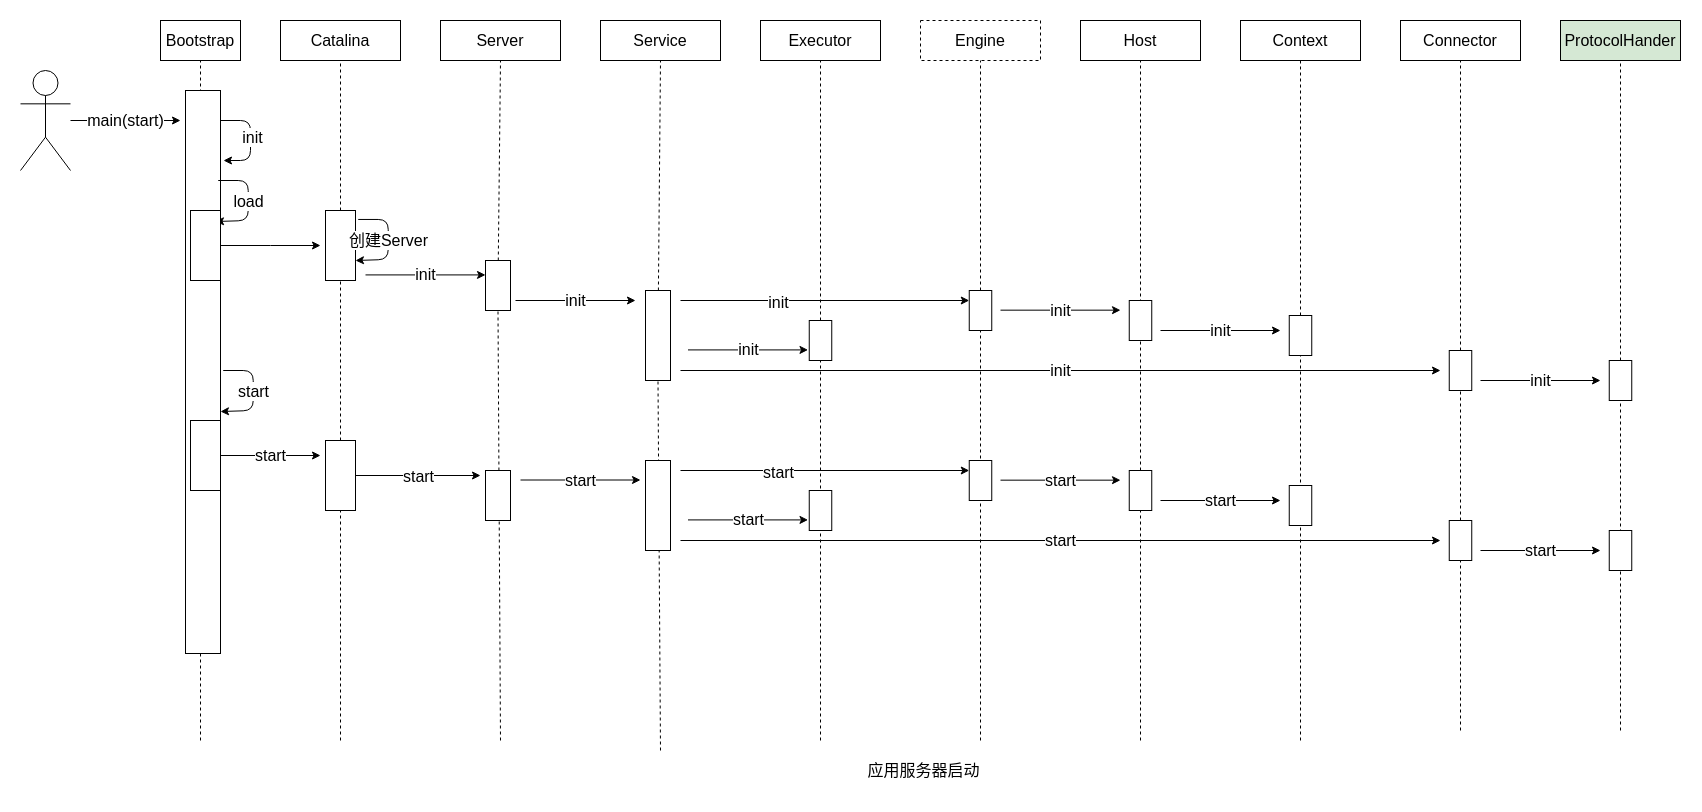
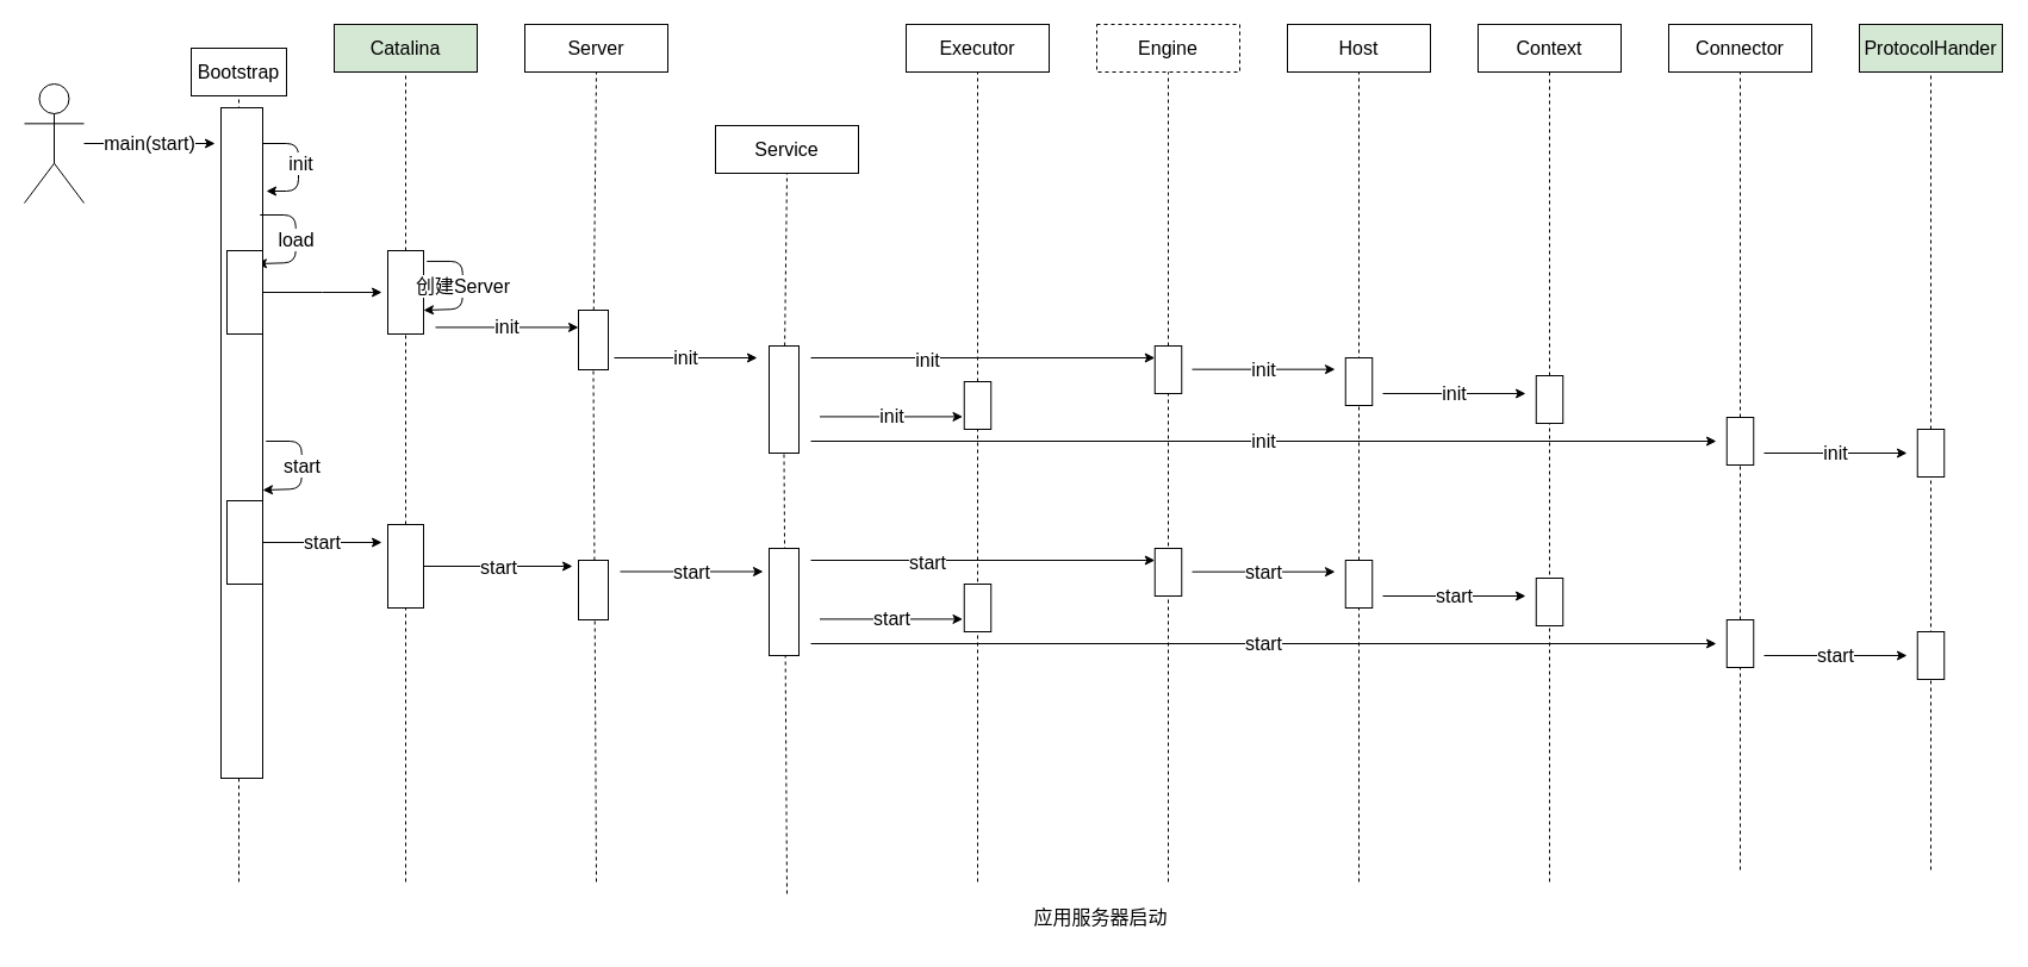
  <mxCell id="0" />
  <mxCell id="1" parent="0" />
  <mxCell id="2" value="main(start)" style="edgeStyle=orthogonalEdgeStyle;rounded=0;orthogonalLoop=1;jettySize=auto;html=1;fontSize=16;" edge="1" parent="1" source="3"><mxGeometry relative="1" as="geometry"><mxPoint x="180" y="120" as="targetPoint" /></mxGeometry></mxCell>
  <mxCell id="3" value="" style="shape=umlActor;verticalLabelPosition=bottom;verticalAlign=top;html=1;outlineConnect=0;" vertex="1" parent="1"><mxGeometry x="20" y="70" width="50" height="100" as="geometry" /></mxCell>
- <mxCell id="4" value="Bootstrap" style="rounded=0;whiteSpace=wrap;html=1;fontSize=16;" vertex="1" parent="1"><mxGeometry x="160" y="20" width="80" height="40" as="geometry" /></mxCell>
+ <mxCell id="4" value="Bootstrap" style="rounded=0;whiteSpace=wrap;html=1;fontSize=16;" vertex="1" parent="1"><mxGeometry x="160" y="40" width="80" height="40" as="geometry" /></mxCell>
  <mxCell id="5" value="" style="endArrow=none;dashed=1;html=1;fontSize=16;entryX=0.5;entryY=1;entryDx=0;entryDy=0;" edge="1" parent="1" target="4"><mxGeometry width="50" height="50" relative="1" as="geometry"><mxPoint x="200" y="740" as="sourcePoint" /><mxPoint x="200" y="70" as="targetPoint" /></mxGeometry></mxCell>
- <mxCell id="6" value="Catalina" style="rounded=0;whiteSpace=wrap;html=1;fontSize=16;" vertex="1" parent="1"><mxGeometry x="280" y="20" width="120" height="40" as="geometry" /></mxCell>
+ <mxCell id="6" value="Catalina" style="rounded=0;whiteSpace=wrap;html=1;fontSize=16;fillColor=#d5e8d4;" vertex="1" parent="1"><mxGeometry x="280" y="20" width="120" height="40" as="geometry" /></mxCell>
  <mxCell id="7" value="" style="endArrow=none;dashed=1;html=1;fontSize=16;entryX=0.5;entryY=1;entryDx=0;entryDy=0;" edge="1" parent="1" target="6" source="30"><mxGeometry width="50" height="50" relative="1" as="geometry"><mxPoint x="340" y="740" as="sourcePoint" /><mxPoint x="320" y="70" as="targetPoint" /></mxGeometry></mxCell>
  <mxCell id="8" value="Connector" style="rounded=0;whiteSpace=wrap;html=1;fontSize=16;" vertex="1" parent="1"><mxGeometry x="1400" y="20" width="120" height="40" as="geometry" /></mxCell>
  <mxCell id="9" value="" style="endArrow=none;dashed=1;html=1;fontSize=16;entryX=0.5;entryY=1;entryDx=0;entryDy=0;" edge="1" parent="1" target="8" source="51"><mxGeometry width="50" height="50" relative="1" as="geometry"><mxPoint x="1460" y="730" as="sourcePoint" /><mxPoint x="1480" y="70" as="targetPoint" /></mxGeometry></mxCell>
  <mxCell id="10" value="Server" style="rounded=0;whiteSpace=wrap;html=1;fontSize=16;" vertex="1" parent="1"><mxGeometry x="440" y="20" width="120" height="40" as="geometry" /></mxCell>
  <mxCell id="11" value="" style="endArrow=none;dashed=1;html=1;fontSize=16;entryX=0.5;entryY=1;entryDx=0;entryDy=0;" edge="1" parent="1" target="10" source="33"><mxGeometry width="50" height="50" relative="1" as="geometry"><mxPoint x="500" y="740" as="sourcePoint" /><mxPoint x="520" y="70" as="targetPoint" /></mxGeometry></mxCell>
- <mxCell id="12" value="Service" style="rounded=0;whiteSpace=wrap;html=1;fontSize=16;" vertex="1" parent="1"><mxGeometry x="600" y="20" width="120" height="40" as="geometry" /></mxCell>
+ <mxCell id="12" value="Service" style="rounded=0;whiteSpace=wrap;html=1;fontSize=16;" vertex="1" parent="1"><mxGeometry x="600" y="105" width="120" height="40" as="geometry" /></mxCell>
  <mxCell id="13" value="" style="endArrow=none;dashed=1;html=1;fontSize=16;entryX=0.5;entryY=1;entryDx=0;entryDy=0;" edge="1" parent="1" target="12" source="36"><mxGeometry width="50" height="50" relative="1" as="geometry"><mxPoint x="660" y="750" as="sourcePoint" /><mxPoint x="680" y="70" as="targetPoint" /></mxGeometry></mxCell>
  <mxCell id="14" value="Executor" style="rounded=0;whiteSpace=wrap;html=1;fontSize=16;" vertex="1" parent="1"><mxGeometry x="760" y="20" width="120" height="40" as="geometry" /></mxCell>
  <mxCell id="15" value="" style="endArrow=none;dashed=1;html=1;fontSize=16;entryX=0.5;entryY=1;entryDx=0;entryDy=0;" edge="1" parent="1" target="14" source="39"><mxGeometry width="50" height="50" relative="1" as="geometry"><mxPoint x="820" y="740" as="sourcePoint" /><mxPoint x="840" y="70" as="targetPoint" /></mxGeometry></mxCell>
  <mxCell id="16" value="Engine" style="rounded=0;whiteSpace=wrap;html=1;fontSize=16;dashed=1;" vertex="1" parent="1"><mxGeometry x="920" y="20" width="120" height="40" as="geometry" /></mxCell>
  <mxCell id="17" value="" style="endArrow=none;dashed=1;html=1;fontSize=16;entryX=0.5;entryY=1;entryDx=0;entryDy=0;" edge="1" parent="1" target="16" source="41"><mxGeometry width="50" height="50" relative="1" as="geometry"><mxPoint x="980" y="740" as="sourcePoint" /><mxPoint x="1000" y="70" as="targetPoint" /></mxGeometry></mxCell>
  <mxCell id="18" value="Context" style="rounded=0;whiteSpace=wrap;html=1;fontSize=16;" vertex="1" parent="1"><mxGeometry x="1240" y="20" width="120" height="40" as="geometry" /></mxCell>
  <mxCell id="19" value="" style="endArrow=none;dashed=1;html=1;fontSize=16;entryX=0.5;entryY=1;entryDx=0;entryDy=0;" edge="1" parent="1" target="18" source="47"><mxGeometry width="50" height="50" relative="1" as="geometry"><mxPoint x="1300" y="740" as="sourcePoint" /><mxPoint x="1320" y="70" as="targetPoint" /></mxGeometry></mxCell>
  <mxCell id="20" value="Host" style="rounded=0;whiteSpace=wrap;html=1;fontSize=16;" vertex="1" parent="1"><mxGeometry x="1080" y="20" width="120" height="40" as="geometry" /></mxCell>
  <mxCell id="21" value="" style="endArrow=none;dashed=1;html=1;fontSize=16;entryX=0.5;entryY=1;entryDx=0;entryDy=0;" edge="1" target="20" parent="1"><mxGeometry width="50" height="50" relative="1" as="geometry"><mxPoint x="1140" y="740" as="sourcePoint" /><mxPoint x="1160" y="70" as="targetPoint" /></mxGeometry></mxCell>
  <mxCell id="22" value="ProtocolHander" style="rounded=0;whiteSpace=wrap;html=1;fontSize=16;fillColor=#d5e8d4;" vertex="1" parent="1"><mxGeometry x="1560" y="20" width="120" height="40" as="geometry" /></mxCell>
  <mxCell id="23" value="" style="endArrow=none;dashed=1;html=1;fontSize=16;entryX=0.5;entryY=1;entryDx=0;entryDy=0;" edge="1" parent="1" target="22" source="55"><mxGeometry width="50" height="50" relative="1" as="geometry"><mxPoint x="1620" y="730" as="sourcePoint" /><mxPoint x="1640" y="70" as="targetPoint" /></mxGeometry></mxCell>
  <mxCell id="24" value="" style="rounded=0;whiteSpace=wrap;html=1;fontSize=16;" vertex="1" parent="1"><mxGeometry x="185" y="90" width="35" height="563" as="geometry" /></mxCell>
  <mxCell id="25" value="" style="endArrow=classic;html=1;fontSize=16;" edge="1" parent="1"><mxGeometry width="50" height="50" relative="1" as="geometry"><mxPoint x="220" y="120" as="sourcePoint" /><mxPoint x="223" y="160" as="targetPoint" /><Array as="points"><mxPoint x="250" y="120" /><mxPoint x="250" y="160" /></Array></mxGeometry></mxCell>
  <mxCell id="26" value="init" style="edgeLabel;html=1;align=center;verticalAlign=middle;resizable=0;points=[];fontSize=16;" vertex="1" connectable="0" parent="25"><mxGeometry x="-0.053" y="1" relative="1" as="geometry"><mxPoint as="offset" /></mxGeometry></mxCell>
  <mxCell id="27" value="load" style="endArrow=classic;html=1;fontSize=16;entryX=1.076;entryY=0.192;entryDx=0;entryDy=0;entryPerimeter=0;" edge="1" parent="1"><mxGeometry width="50" height="50" relative="1" as="geometry"><mxPoint x="217.72" y="180" as="sourcePoint" /><mxPoint x="215" y="221.04" as="targetPoint" /><Array as="points"><mxPoint x="247.72" y="180" /><mxPoint x="247.72" y="220" /></Array></mxGeometry></mxCell>
  <mxCell id="28" style="edgeStyle=orthogonalEdgeStyle;rounded=0;orthogonalLoop=1;jettySize=auto;html=1;fontSize=16;" edge="1" parent="1" source="29"><mxGeometry relative="1" as="geometry"><mxPoint x="320" y="245" as="targetPoint" /></mxGeometry></mxCell>
  <mxCell id="29" value="" style="rounded=0;whiteSpace=wrap;html=1;fontSize=16;" vertex="1" parent="1"><mxGeometry x="190" y="210" width="30" height="70" as="geometry" /></mxCell>
  <mxCell id="30" value="" style="rounded=0;whiteSpace=wrap;html=1;fontSize=16;" vertex="1" parent="1"><mxGeometry x="325" y="210" width="30" height="70" as="geometry" /></mxCell>
  <mxCell id="31" value="" style="endArrow=none;dashed=1;html=1;fontSize=16;entryX=0.5;entryY=1;entryDx=0;entryDy=0;" edge="1" parent="1" source="62" target="30"><mxGeometry width="50" height="50" relative="1" as="geometry"><mxPoint x="340" y="740" as="sourcePoint" /><mxPoint x="340" y="60" as="targetPoint" /></mxGeometry></mxCell>
  <mxCell id="32" value="创建Server" style="endArrow=classic;html=1;fontSize=16;entryX=1.076;entryY=0.192;entryDx=0;entryDy=0;entryPerimeter=0;" edge="1" parent="1"><mxGeometry width="50" height="50" relative="1" as="geometry"><mxPoint x="357.72" y="218.96" as="sourcePoint" /><mxPoint x="355" y="260" as="targetPoint" /><Array as="points"><mxPoint x="387.72" y="218.96" /><mxPoint x="387.72" y="258.96" /></Array></mxGeometry></mxCell>
  <mxCell id="33" value="" style="rounded=0;whiteSpace=wrap;html=1;fontSize=16;" vertex="1" parent="1"><mxGeometry x="485" y="260" width="25" height="50" as="geometry" /></mxCell>
  <mxCell id="34" value="" style="endArrow=none;dashed=1;html=1;fontSize=16;entryX=0.5;entryY=1;entryDx=0;entryDy=0;" edge="1" parent="1" target="33"><mxGeometry width="50" height="50" relative="1" as="geometry"><mxPoint x="500" y="740" as="sourcePoint" /><mxPoint x="500" y="60" as="targetPoint" /></mxGeometry></mxCell>
  <mxCell id="35" value="init" style="edgeStyle=orthogonalEdgeStyle;rounded=0;orthogonalLoop=1;jettySize=auto;html=1;fontSize=16;" edge="1" parent="1"><mxGeometry relative="1" as="geometry"><mxPoint x="485" y="274.41" as="targetPoint" /><mxPoint x="365" y="274.41" as="sourcePoint" /></mxGeometry></mxCell>
  <mxCell id="36" value="" style="rounded=0;whiteSpace=wrap;html=1;fontSize=16;" vertex="1" parent="1"><mxGeometry x="645" y="290" width="25" height="90" as="geometry" /></mxCell>
  <mxCell id="37" value="" style="endArrow=none;dashed=1;html=1;fontSize=16;entryX=0.5;entryY=1;entryDx=0;entryDy=0;" edge="1" parent="1" target="36"><mxGeometry width="50" height="50" relative="1" as="geometry"><mxPoint x="660" y="750" as="sourcePoint" /><mxPoint x="660" y="60" as="targetPoint" /></mxGeometry></mxCell>
  <mxCell id="38" value="init" style="edgeStyle=orthogonalEdgeStyle;rounded=0;orthogonalLoop=1;jettySize=auto;html=1;fontSize=16;" edge="1" parent="1"><mxGeometry relative="1" as="geometry"><mxPoint x="635" y="300" as="targetPoint" /><mxPoint x="515" y="300" as="sourcePoint" /></mxGeometry></mxCell>
  <mxCell id="39" value="" style="rounded=0;whiteSpace=wrap;html=1;fontSize=16;" vertex="1" parent="1"><mxGeometry x="808.75" y="320" width="22.5" height="40" as="geometry" /></mxCell>
  <mxCell id="40" value="" style="endArrow=none;dashed=1;html=1;fontSize=16;entryX=0.5;entryY=1;entryDx=0;entryDy=0;" edge="1" parent="1" target="39"><mxGeometry width="50" height="50" relative="1" as="geometry"><mxPoint x="820" y="740" as="sourcePoint" /><mxPoint x="820" y="60" as="targetPoint" /></mxGeometry></mxCell>
  <mxCell id="41" value="" style="rounded=0;whiteSpace=wrap;html=1;fontSize=16;" vertex="1" parent="1"><mxGeometry x="968.75" y="290" width="22.5" height="40" as="geometry" /></mxCell>
  <mxCell id="42" value="" style="endArrow=none;dashed=1;html=1;fontSize=16;entryX=0.5;entryY=1;entryDx=0;entryDy=0;" edge="1" parent="1" target="41"><mxGeometry width="50" height="50" relative="1" as="geometry"><mxPoint x="980" y="740" as="sourcePoint" /><mxPoint x="980" y="60" as="targetPoint" /></mxGeometry></mxCell>
  <mxCell id="43" value="init" style="edgeStyle=orthogonalEdgeStyle;rounded=0;orthogonalLoop=1;jettySize=auto;html=1;fontSize=16;" edge="1" parent="1"><mxGeometry relative="1" as="geometry"><mxPoint x="807.5" y="349.41" as="targetPoint" /><mxPoint x="687.5" y="349.41" as="sourcePoint" /></mxGeometry></mxCell>
  <mxCell id="44" style="edgeStyle=orthogonalEdgeStyle;rounded=0;orthogonalLoop=1;jettySize=auto;html=1;fontSize=16;" edge="1" parent="1"><mxGeometry relative="1" as="geometry"><mxPoint x="968.75" y="300" as="targetPoint" /><mxPoint x="680" y="300" as="sourcePoint" /></mxGeometry></mxCell>
  <mxCell id="45" value="init" style="edgeLabel;html=1;align=center;verticalAlign=middle;resizable=0;points=[];fontSize=16;" vertex="1" connectable="0" parent="44"><mxGeometry x="-0.327" y="-1" relative="1" as="geometry"><mxPoint as="offset" /></mxGeometry></mxCell>
  <mxCell id="46" value="" style="rounded=0;whiteSpace=wrap;html=1;fontSize=16;" vertex="1" parent="1"><mxGeometry x="1128.75" y="300" width="22.5" height="40" as="geometry" /></mxCell>
  <mxCell id="47" value="" style="rounded=0;whiteSpace=wrap;html=1;fontSize=16;" vertex="1" parent="1"><mxGeometry x="1288.75" y="315" width="22.5" height="40" as="geometry" /></mxCell>
  <mxCell id="48" value="" style="endArrow=none;dashed=1;html=1;fontSize=16;entryX=0.5;entryY=1;entryDx=0;entryDy=0;" edge="1" parent="1" target="47"><mxGeometry width="50" height="50" relative="1" as="geometry"><mxPoint x="1300" y="740" as="sourcePoint" /><mxPoint x="1300" y="60" as="targetPoint" /></mxGeometry></mxCell>
  <mxCell id="49" value="init" style="edgeStyle=orthogonalEdgeStyle;rounded=0;orthogonalLoop=1;jettySize=auto;html=1;fontSize=16;" edge="1" parent="1"><mxGeometry relative="1" as="geometry"><mxPoint x="1120" y="309.66" as="targetPoint" /><mxPoint x="1000" y="309.66" as="sourcePoint" /></mxGeometry></mxCell>
  <mxCell id="50" value="init" style="edgeStyle=orthogonalEdgeStyle;rounded=0;orthogonalLoop=1;jettySize=auto;html=1;fontSize=16;" edge="1" parent="1"><mxGeometry relative="1" as="geometry"><mxPoint x="1280" y="330" as="targetPoint" /><mxPoint x="1160" y="330" as="sourcePoint" /></mxGeometry></mxCell>
  <mxCell id="51" value="" style="rounded=0;whiteSpace=wrap;html=1;fontSize=16;" vertex="1" parent="1"><mxGeometry x="1448.75" y="350" width="22.5" height="40" as="geometry" /></mxCell>
  <mxCell id="52" value="" style="endArrow=none;dashed=1;html=1;fontSize=16;entryX=0.5;entryY=1;entryDx=0;entryDy=0;" edge="1" parent="1" target="51"><mxGeometry width="50" height="50" relative="1" as="geometry"><mxPoint x="1460" y="730" as="sourcePoint" /><mxPoint x="1460" y="60" as="targetPoint" /></mxGeometry></mxCell>
  <mxCell id="53" value="start" style="edgeStyle=orthogonalEdgeStyle;rounded=0;orthogonalLoop=1;jettySize=auto;html=1;fontSize=16;" edge="1" parent="1"><mxGeometry relative="1" as="geometry"><mxPoint x="640" y="479.5" as="targetPoint" /><mxPoint x="520" y="479.5" as="sourcePoint" /></mxGeometry></mxCell>
  <mxCell id="54" value="init" style="endArrow=classic;html=1;fontSize=16;" edge="1" parent="1"><mxGeometry width="50" height="50" relative="1" as="geometry"><mxPoint x="680" y="370" as="sourcePoint" /><mxPoint x="1440" y="370" as="targetPoint" /></mxGeometry></mxCell>
  <mxCell id="55" value="" style="rounded=0;whiteSpace=wrap;html=1;fontSize=16;" vertex="1" parent="1"><mxGeometry x="1608.75" y="360" width="22.5" height="40" as="geometry" /></mxCell>
  <mxCell id="56" value="" style="endArrow=none;dashed=1;html=1;fontSize=16;entryX=0.5;entryY=1;entryDx=0;entryDy=0;" edge="1" parent="1" target="55"><mxGeometry width="50" height="50" relative="1" as="geometry"><mxPoint x="1620" y="730" as="sourcePoint" /><mxPoint x="1620" y="60" as="targetPoint" /></mxGeometry></mxCell>
  <mxCell id="57" value="init" style="edgeStyle=orthogonalEdgeStyle;rounded=0;orthogonalLoop=1;jettySize=auto;html=1;fontSize=16;" edge="1" parent="1"><mxGeometry relative="1" as="geometry"><mxPoint x="1600" y="380" as="targetPoint" /><mxPoint x="1480" y="380" as="sourcePoint" /></mxGeometry></mxCell>
  <mxCell id="58" value="start" style="edgeStyle=orthogonalEdgeStyle;rounded=0;orthogonalLoop=1;jettySize=auto;html=1;fontSize=16;" edge="1" parent="1" source="59"><mxGeometry relative="1" as="geometry"><mxPoint x="320" y="455" as="targetPoint" /></mxGeometry></mxCell>
  <mxCell id="59" value="" style="rounded=0;whiteSpace=wrap;html=1;fontSize=16;" vertex="1" parent="1"><mxGeometry x="190" y="420" width="30" height="70" as="geometry" /></mxCell>
  <mxCell id="60" value="start" style="endArrow=classic;html=1;fontSize=16;entryX=1.076;entryY=0.192;entryDx=0;entryDy=0;entryPerimeter=0;" edge="1" parent="1"><mxGeometry width="50" height="50" relative="1" as="geometry"><mxPoint x="222.72" y="370" as="sourcePoint" /><mxPoint x="220" y="411.04" as="targetPoint" /><Array as="points"><mxPoint x="252.72" y="370" /><mxPoint x="252.72" y="410" /></Array></mxGeometry></mxCell>
  <mxCell id="61" value="start" style="edgeStyle=orthogonalEdgeStyle;rounded=0;orthogonalLoop=1;jettySize=auto;html=1;fontSize=16;" edge="1" parent="1" source="62"><mxGeometry relative="1" as="geometry"><mxPoint x="480" y="475" as="targetPoint" /></mxGeometry></mxCell>
  <mxCell id="62" value="" style="rounded=0;whiteSpace=wrap;html=1;fontSize=16;" vertex="1" parent="1"><mxGeometry x="325" y="440" width="30" height="70" as="geometry" /></mxCell>
  <mxCell id="63" value="" style="endArrow=none;dashed=1;html=1;fontSize=16;entryX=0.5;entryY=1;entryDx=0;entryDy=0;" edge="1" parent="1" target="62"><mxGeometry width="50" height="50" relative="1" as="geometry"><mxPoint x="340" y="740" as="sourcePoint" /><mxPoint x="340" y="280" as="targetPoint" /></mxGeometry></mxCell>
  <mxCell id="64" value="" style="rounded=0;whiteSpace=wrap;html=1;fontSize=16;" vertex="1" parent="1"><mxGeometry x="485" y="470" width="25" height="50" as="geometry" /></mxCell>
  <mxCell id="65" value="" style="rounded=0;whiteSpace=wrap;html=1;fontSize=16;" vertex="1" parent="1"><mxGeometry x="645" y="460" width="25" height="90" as="geometry" /></mxCell>
  <mxCell id="66" value="" style="rounded=0;whiteSpace=wrap;html=1;fontSize=16;" vertex="1" parent="1"><mxGeometry x="808.75" y="490" width="22.5" height="40" as="geometry" /></mxCell>
  <mxCell id="67" value="" style="rounded=0;whiteSpace=wrap;html=1;fontSize=16;" vertex="1" parent="1"><mxGeometry x="968.75" y="460" width="22.5" height="40" as="geometry" /></mxCell>
  <mxCell id="68" value="start" style="edgeStyle=orthogonalEdgeStyle;rounded=0;orthogonalLoop=1;jettySize=auto;html=1;fontSize=16;" edge="1" parent="1"><mxGeometry relative="1" as="geometry"><mxPoint x="807.5" y="519.41" as="targetPoint" /><mxPoint x="687.5" y="519.41" as="sourcePoint" /></mxGeometry></mxCell>
  <mxCell id="69" style="edgeStyle=orthogonalEdgeStyle;rounded=0;orthogonalLoop=1;jettySize=auto;html=1;fontSize=16;" edge="1" parent="1"><mxGeometry relative="1" as="geometry"><mxPoint x="968.75" y="470" as="targetPoint" /><mxPoint x="680" y="470" as="sourcePoint" /></mxGeometry></mxCell>
  <mxCell id="70" value="start" style="edgeLabel;html=1;align=center;verticalAlign=middle;resizable=0;points=[];fontSize=16;" vertex="1" connectable="0" parent="69"><mxGeometry x="-0.327" y="-1" relative="1" as="geometry"><mxPoint as="offset" /></mxGeometry></mxCell>
  <mxCell id="71" value="" style="rounded=0;whiteSpace=wrap;html=1;fontSize=16;" vertex="1" parent="1"><mxGeometry x="1128.75" y="470" width="22.5" height="40" as="geometry" /></mxCell>
  <mxCell id="72" value="" style="rounded=0;whiteSpace=wrap;html=1;fontSize=16;" vertex="1" parent="1"><mxGeometry x="1288.75" y="485" width="22.5" height="40" as="geometry" /></mxCell>
  <mxCell id="73" value="start" style="edgeStyle=orthogonalEdgeStyle;rounded=0;orthogonalLoop=1;jettySize=auto;html=1;fontSize=16;" edge="1" parent="1"><mxGeometry relative="1" as="geometry"><mxPoint x="1120" y="479.66" as="targetPoint" /><mxPoint x="1000" y="479.66" as="sourcePoint" /></mxGeometry></mxCell>
  <mxCell id="74" value="start" style="edgeStyle=orthogonalEdgeStyle;rounded=0;orthogonalLoop=1;jettySize=auto;html=1;fontSize=16;" edge="1" parent="1"><mxGeometry relative="1" as="geometry"><mxPoint x="1280" y="500" as="targetPoint" /><mxPoint x="1160" y="500" as="sourcePoint" /></mxGeometry></mxCell>
  <mxCell id="75" value="" style="rounded=0;whiteSpace=wrap;html=1;fontSize=16;" vertex="1" parent="1"><mxGeometry x="1448.75" y="520" width="22.5" height="40" as="geometry" /></mxCell>
  <mxCell id="76" value="start" style="endArrow=classic;html=1;fontSize=16;" edge="1" parent="1"><mxGeometry width="50" height="50" relative="1" as="geometry"><mxPoint x="680" y="540" as="sourcePoint" /><mxPoint x="1440" y="540" as="targetPoint" /></mxGeometry></mxCell>
  <mxCell id="77" value="" style="rounded=0;whiteSpace=wrap;html=1;fontSize=16;" vertex="1" parent="1"><mxGeometry x="1608.75" y="530" width="22.5" height="40" as="geometry" /></mxCell>
  <mxCell id="78" value="start" style="edgeStyle=orthogonalEdgeStyle;rounded=0;orthogonalLoop=1;jettySize=auto;html=1;fontSize=16;" edge="1" parent="1"><mxGeometry relative="1" as="geometry"><mxPoint x="1600" y="550" as="targetPoint" /><mxPoint x="1480" y="550" as="sourcePoint" /></mxGeometry></mxCell>
  <mxCell id="79" value="应用服务器启动" style="text;html=1;strokeColor=none;fillColor=none;align=center;verticalAlign=middle;whiteSpace=wrap;rounded=0;fontSize=16;" vertex="1" parent="1"><mxGeometry x="808.75" y="750" width="229" height="40" as="geometry" /></mxCell>
